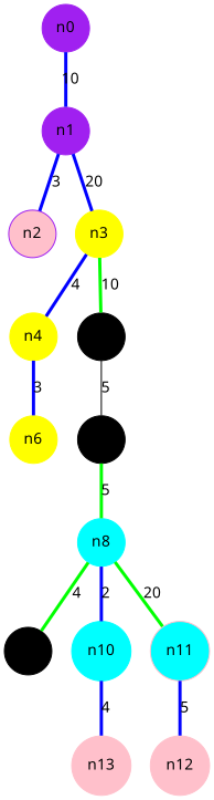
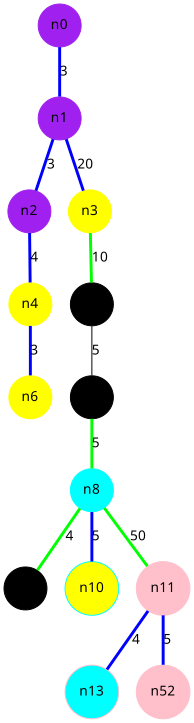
  digraph {
    compound=true
    fontname="Noto Sans"
    node [color=purple fontname="Noto Sans" shape=circle style=filled]
    edge [arrowhead=none arrowtail=none color=blue dir=both fontname="Noto Sans" penwidth=3]
    n0
    n1
-   n2 [fillcolor=pink]
+   n2
    n3 [color=yellow]
    n4 [color=yellow]
    n5 [color=black]
    n6 [color=yellow]
    n7 [color=black]
    n8 [color=cyan]
    n9 [color=black]
-   n10 [color=cyan]
-   n11 [color=pink fillcolor=cyan]
-   n12 [color=pink]
-   n13 [color=pink]
-   n0 -> n1 [label=10]
+   n10 [color=cyan fillcolor=yellow]
+   n11 [color=pink]
+   n12 [color=pink label=n52]
+   n13 [color=pink fillcolor=cyan]
+   n0 -> n1 [label=3]
    n1 -> n2 [label=3]
    n1 -> n3 [label=20]
-   n3 -> n4 [label=4]
+   n2 -> n4 [label=4]
    n3 -> n5 [color=green label=10]
    n4 -> n6 [label=3]
    n5 -> n7 [label=5 color="" penwidth=""]
    n7 -> n8 [color=green label=5]
    n8 -> n9 [color=green label=4]
-   n8 -> n10 [label=2]
-   n8 -> n11 [color=green label=20]
+   n8 -> n10 [label=5]
+   n8 -> n11 [color=green label=50]
    n11 -> n12 [label=5]
-   n10 -> n13 [label=4]
+   n11 -> n13 [label=4]
  }
